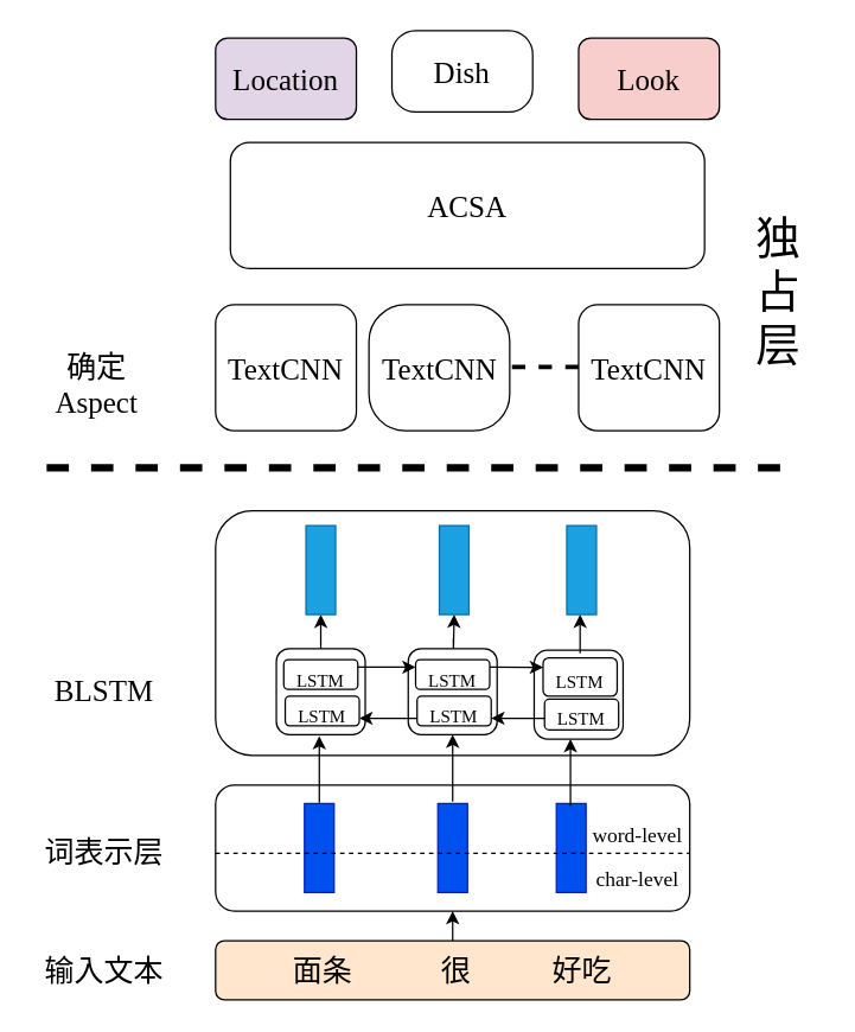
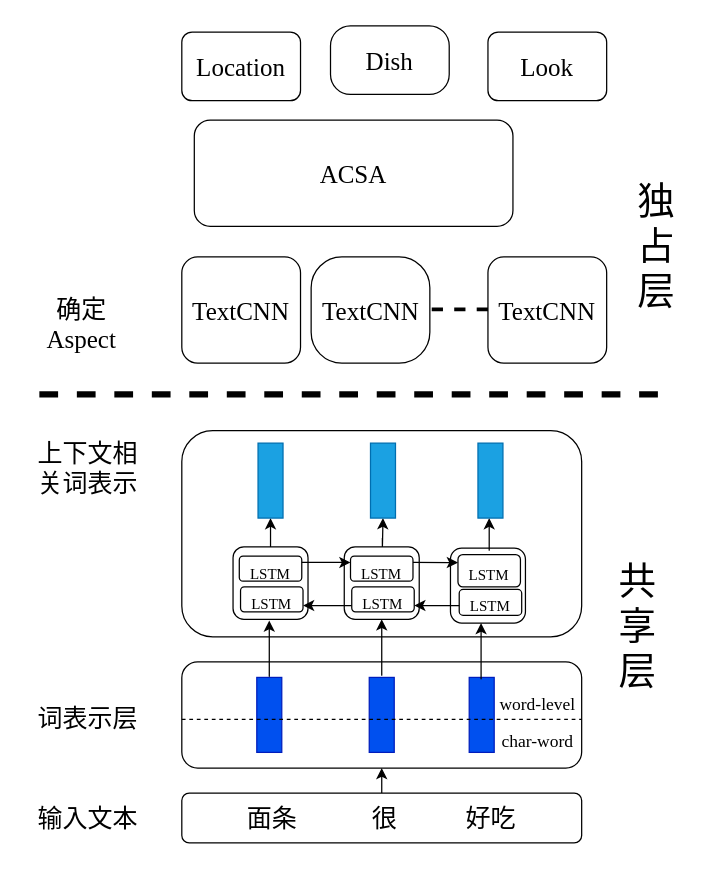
  <mxCell id="0" />
  <mxCell id="1" parent="0" />
  <mxCell id="2" value="" style="group" vertex="1" connectable="0" parent="1"><mxGeometry x="25" y="344" width="440" height="330" as="geometry" /></mxCell>
  <mxCell id="3" value="输入文本" style="rounded=1;whiteSpace=wrap;html=1;fontFamily=Times New Roman;fontSize=20;fillColor=none;strokeColor=none;" vertex="1" parent="2"><mxGeometry y="290" width="90" height="40" as="geometry" /></mxCell>
- <mxCell id="4" value="面条&amp;nbsp; &amp;nbsp; &amp;nbsp; &amp;nbsp; &amp;nbsp; &amp;nbsp; 很&amp;nbsp; &amp;nbsp; &amp;nbsp; &amp;nbsp; &amp;nbsp; &amp;nbsp;好吃" style="rounded=1;whiteSpace=wrap;html=1;fontFamily=Times New Roman;fontSize=20;fillColor=#ffe6cc;" vertex="1" parent="2"><mxGeometry x="120" y="290" width="320" height="40" as="geometry" /></mxCell>
+ <mxCell id="4" value="面条&amp;nbsp; &amp;nbsp; &amp;nbsp; &amp;nbsp; &amp;nbsp; &amp;nbsp; 很&amp;nbsp; &amp;nbsp; &amp;nbsp; &amp;nbsp; &amp;nbsp; &amp;nbsp;好吃" style="rounded=1;whiteSpace=wrap;html=1;fontFamily=Times New Roman;fontSize=20;" vertex="1" parent="2"><mxGeometry x="120" y="290" width="320" height="40" as="geometry" /></mxCell>
  <mxCell id="5" value="词表示层" style="rounded=1;whiteSpace=wrap;html=1;fontFamily=Times New Roman;fontSize=20;fillColor=none;strokeColor=none;" vertex="1" parent="2"><mxGeometry y="210" width="90" height="40" as="geometry" /></mxCell>
  <mxCell id="6" value="" style="rounded=1;whiteSpace=wrap;html=1;fontFamily=Times New Roman;fontSize=20;" vertex="1" parent="2"><mxGeometry x="120" y="185" width="320" height="85" as="geometry" /></mxCell>
  <mxCell id="7" style="edgeStyle=orthogonalEdgeStyle;rounded=0;orthogonalLoop=1;jettySize=auto;html=1;exitX=0.5;exitY=0;exitDx=0;exitDy=0;entryX=0.5;entryY=1;entryDx=0;entryDy=0;fontFamily=Times New Roman;fontSize=20;" edge="1" parent="2" source="4" target="6"><mxGeometry relative="1" as="geometry" /></mxCell>
  <mxCell id="8" value="" style="rounded=0;whiteSpace=wrap;html=1;fontFamily=Times New Roman;fontSize=20;fillColor=#0050ef;strokeColor=#001DBC;fontColor=#ffffff;" vertex="1" parent="2"><mxGeometry x="180" y="197.5" width="20" height="60" as="geometry" /></mxCell>
  <mxCell id="9" value="" style="rounded=0;whiteSpace=wrap;html=1;fontFamily=Times New Roman;fontSize=20;fillColor=#0050ef;strokeColor=#001DBC;fontColor=#ffffff;" vertex="1" parent="2"><mxGeometry x="270" y="197.5" width="20" height="60" as="geometry" /></mxCell>
  <mxCell id="10" value="" style="rounded=0;whiteSpace=wrap;html=1;fontFamily=Times New Roman;fontSize=20;fillColor=#0050ef;strokeColor=#001DBC;fontColor=#ffffff;" vertex="1" parent="2"><mxGeometry x="350" y="197.5" width="20" height="60" as="geometry" /></mxCell>
  <mxCell id="11" value="&lt;span style=&quot;font-size: 14px&quot;&gt;word-level&lt;/span&gt;" style="rounded=1;whiteSpace=wrap;html=1;fontFamily=Times New Roman;fontSize=20;fillColor=none;strokeColor=none;" vertex="1" parent="2"><mxGeometry x="370" y="202" width="70" height="28" as="geometry" /></mxCell>
- <mxCell id="12" value="&lt;span style=&quot;font-size: 14px&quot;&gt;char-level&lt;/span&gt;" style="rounded=1;whiteSpace=wrap;html=1;fontFamily=Times New Roman;fontSize=20;fillColor=none;strokeColor=none;" vertex="1" parent="2"><mxGeometry x="370" y="232" width="70" height="28" as="geometry" /></mxCell>
+ <mxCell id="12" value="&lt;span style=&quot;font-size: 14px&quot;&gt;char-word&lt;/span&gt;" style="rounded=1;whiteSpace=wrap;html=1;fontFamily=Times New Roman;fontSize=20;fillColor=none;strokeColor=none;" vertex="1" parent="2"><mxGeometry x="370" y="232" width="70" height="28" as="geometry" /></mxCell>
  <mxCell id="13" value="" style="endArrow=none;dashed=1;html=1;fontFamily=Times New Roman;fontSize=20;entryX=1;entryY=-0.036;entryDx=0;entryDy=0;entryPerimeter=0;" edge="1" parent="2" target="12"><mxGeometry width="50" height="50" relative="1" as="geometry"><mxPoint x="120" y="231" as="sourcePoint" /><mxPoint x="235" y="231.5" as="targetPoint" /></mxGeometry></mxCell>
  <mxCell id="14" value="" style="rounded=1;whiteSpace=wrap;html=1;fontFamily=Times New Roman;fontSize=20;" vertex="1" parent="2"><mxGeometry x="120" width="320" height="165" as="geometry" /></mxCell>
  <mxCell id="15" value="" style="group" vertex="1" connectable="0" parent="2"><mxGeometry x="161" y="93" width="60" height="58" as="geometry" /></mxCell>
  <mxCell id="16" value="" style="rounded=1;whiteSpace=wrap;html=1;fillColor=none;fontFamily=Times New Roman;fontSize=20;" vertex="1" parent="15"><mxGeometry width="60" height="58" as="geometry" /></mxCell>
  <mxCell id="17" value="&lt;font style=&quot;font-size: 12px&quot;&gt;LSTM&lt;/font&gt;" style="rounded=1;whiteSpace=wrap;html=1;fillColor=none;fontFamily=Times New Roman;fontSize=20;" vertex="1" parent="15"><mxGeometry x="5" y="7.5" width="50" height="20" as="geometry" /></mxCell>
  <mxCell id="18" value="&lt;font style=&quot;font-size: 12px&quot;&gt;LSTM&lt;/font&gt;" style="rounded=1;whiteSpace=wrap;html=1;fillColor=none;fontFamily=Times New Roman;fontSize=20;" vertex="1" parent="15"><mxGeometry x="6" y="32" width="50" height="20" as="geometry" /></mxCell>
  <mxCell id="19" value="" style="group" vertex="1" connectable="0" parent="2"><mxGeometry x="250" y="93" width="60" height="58" as="geometry" /></mxCell>
  <mxCell id="20" value="" style="rounded=1;whiteSpace=wrap;html=1;fillColor=none;fontFamily=Times New Roman;fontSize=20;" vertex="1" parent="19"><mxGeometry width="60" height="58" as="geometry" /></mxCell>
  <mxCell id="21" value="&lt;font style=&quot;font-size: 12px&quot;&gt;LSTM&lt;/font&gt;" style="rounded=1;whiteSpace=wrap;html=1;fillColor=none;fontFamily=Times New Roman;fontSize=20;" vertex="1" parent="19"><mxGeometry x="5" y="7.5" width="50" height="20" as="geometry" /></mxCell>
  <mxCell id="22" value="&lt;font style=&quot;font-size: 12px&quot;&gt;LSTM&lt;/font&gt;" style="rounded=1;whiteSpace=wrap;html=1;fillColor=none;fontFamily=Times New Roman;fontSize=20;" vertex="1" parent="19"><mxGeometry x="6" y="32" width="50" height="20" as="geometry" /></mxCell>
  <mxCell id="23" value="" style="group" vertex="1" connectable="0" parent="2"><mxGeometry x="336" y="94" width="60" height="60" as="geometry" /></mxCell>
  <mxCell id="24" value="" style="rounded=1;whiteSpace=wrap;html=1;fillColor=none;fontFamily=Times New Roman;fontSize=20;" vertex="1" parent="23"><mxGeometry x="-1" width="60" height="60.0" as="geometry" /></mxCell>
  <mxCell id="25" value="&lt;font style=&quot;font-size: 12px&quot;&gt;LSTM&lt;/font&gt;" style="rounded=1;whiteSpace=wrap;html=1;fillColor=none;fontFamily=Times New Roman;fontSize=20;" vertex="1" parent="23"><mxGeometry x="5" y="5.172" width="50" height="25.862" as="geometry" /></mxCell>
  <mxCell id="26" value="&lt;font style=&quot;font-size: 12px&quot;&gt;LSTM&lt;/font&gt;" style="rounded=1;whiteSpace=wrap;html=1;fillColor=none;fontFamily=Times New Roman;fontSize=20;" vertex="1" parent="23"><mxGeometry x="6" y="33.103" width="50" height="20.69" as="geometry" /></mxCell>
  <mxCell id="27" value="" style="endArrow=classic;html=1;fontFamily=Times New Roman;fontSize=20;" edge="1" parent="2"><mxGeometry width="50" height="50" relative="1" as="geometry"><mxPoint x="190" y="190" as="sourcePoint" /><mxPoint x="190" y="152" as="targetPoint" /><Array as="points"><mxPoint x="190" y="200" /></Array></mxGeometry></mxCell>
  <mxCell id="28" value="" style="endArrow=classic;html=1;fontFamily=Times New Roman;fontSize=20;" edge="1" parent="2"><mxGeometry width="50" height="50" relative="1" as="geometry"><mxPoint x="280" y="189" as="sourcePoint" /><mxPoint x="280" y="151" as="targetPoint" /><Array as="points"><mxPoint x="280" y="199" /></Array></mxGeometry></mxCell>
  <mxCell id="29" value="" style="endArrow=classic;html=1;fontFamily=Times New Roman;fontSize=20;" edge="1" parent="2"><mxGeometry width="50" height="50" relative="1" as="geometry"><mxPoint x="359.5" y="192" as="sourcePoint" /><mxPoint x="359.5" y="154" as="targetPoint" /><Array as="points"><mxPoint x="359.5" y="202" /></Array></mxGeometry></mxCell>
  <mxCell id="30" value="" style="endArrow=classic;html=1;fontFamily=Times New Roman;fontSize=20;entryX=0;entryY=0.25;entryDx=0;entryDy=0;exitX=1;exitY=0.25;exitDx=0;exitDy=0;" edge="1" parent="2" source="17" target="21"><mxGeometry width="50" height="50" relative="1" as="geometry"><mxPoint x="220" y="110" as="sourcePoint" /><mxPoint x="250" y="109.5" as="targetPoint" /></mxGeometry></mxCell>
  <mxCell id="31" value="" style="endArrow=classic;html=1;fontFamily=Times New Roman;fontSize=20;entryX=0;entryY=0.25;entryDx=0;entryDy=0;exitX=1;exitY=0.25;exitDx=0;exitDy=0;" edge="1" parent="2" source="21" target="25"><mxGeometry width="50" height="50" relative="1" as="geometry"><mxPoint x="236" y="126" as="sourcePoint" /><mxPoint x="275" y="126" as="targetPoint" /></mxGeometry></mxCell>
  <mxCell id="32" value="" style="endArrow=classic;html=1;fontFamily=Times New Roman;fontSize=20;exitX=0;exitY=0.75;exitDx=0;exitDy=0;entryX=1;entryY=0.75;entryDx=0;entryDy=0;" edge="1" parent="2" source="22" target="18"><mxGeometry width="50" height="50" relative="1" as="geometry"><mxPoint x="266" y="156" as="sourcePoint" /><mxPoint x="230" y="140" as="targetPoint" /></mxGeometry></mxCell>
  <mxCell id="33" value="" style="endArrow=classic;html=1;fontFamily=Times New Roman;fontSize=20;exitX=0;exitY=0.623;exitDx=0;exitDy=0;entryX=1;entryY=0.75;entryDx=0;entryDy=0;exitPerimeter=0;" edge="1" parent="2" source="26" target="22"><mxGeometry width="50" height="50" relative="1" as="geometry"><mxPoint x="342" y="143" as="sourcePoint" /><mxPoint x="303" y="135" as="targetPoint" /></mxGeometry></mxCell>
  <mxCell id="34" value="" style="endArrow=classic;html=1;fontFamily=Times New Roman;fontSize=20;" edge="1" parent="2"><mxGeometry width="50" height="50" relative="1" as="geometry"><mxPoint x="191" y="86" as="sourcePoint" /><mxPoint x="191" y="70" as="targetPoint" /><Array as="points"><mxPoint x="191" y="96" /></Array></mxGeometry></mxCell>
  <mxCell id="35" value="" style="endArrow=classic;html=1;fontFamily=Times New Roman;fontSize=20;" edge="1" parent="2"><mxGeometry width="50" height="50" relative="1" as="geometry"><mxPoint x="280.5" y="86" as="sourcePoint" /><mxPoint x="281" y="70" as="targetPoint" /><Array as="points"><mxPoint x="280.5" y="96" /></Array></mxGeometry></mxCell>
  <mxCell id="36" value="" style="endArrow=classic;html=1;fontFamily=Times New Roman;fontSize=20;" edge="1" parent="2"><mxGeometry width="50" height="50" relative="1" as="geometry"><mxPoint x="366" y="89" as="sourcePoint" /><mxPoint x="366" y="70" as="targetPoint" /><Array as="points"><mxPoint x="366" y="99" /></Array></mxGeometry></mxCell>
- <mxCell id="37" value="BLSTM" style="rounded=1;whiteSpace=wrap;html=1;fontFamily=Times New Roman;fontSize=20;fillColor=none;strokeColor=none;" vertex="1" parent="2"><mxGeometry y="100.5" width="90" height="40" as="geometry" /></mxCell>
  <mxCell id="38" value="" style="rounded=0;whiteSpace=wrap;html=1;fontFamily=Times New Roman;fontSize=20;fillColor=#1ba1e2;strokeColor=#006EAF;fontColor=#ffffff;" vertex="1" parent="2"><mxGeometry x="181" y="10" width="20" height="60" as="geometry" /></mxCell>
  <mxCell id="39" value="" style="rounded=0;whiteSpace=wrap;html=1;fontFamily=Times New Roman;fontSize=20;fillColor=#1ba1e2;strokeColor=#006EAF;fontColor=#ffffff;" vertex="1" parent="2"><mxGeometry x="271" y="10" width="20" height="60" as="geometry" /></mxCell>
  <mxCell id="40" value="" style="rounded=0;whiteSpace=wrap;html=1;fontFamily=Times New Roman;fontSize=20;fillColor=#1ba1e2;strokeColor=#006EAF;fontColor=#ffffff;" vertex="1" parent="2"><mxGeometry x="357" y="10" width="20" height="60" as="geometry" /></mxCell>
+ <mxCell id="41" value="上下文相关词表示" style="rounded=1;whiteSpace=wrap;html=1;fontFamily=Times New Roman;fontSize=20;fillColor=none;strokeColor=none;" vertex="1" parent="2"><mxGeometry y="10" width="90" height="40" as="geometry" /></mxCell>
  <mxCell id="42" value="" style="endArrow=none;dashed=1;html=1;fontFamily=Times New Roman;fontSize=20;strokeWidth=5;" edge="1" parent="1"><mxGeometry width="50" height="50" relative="1" as="geometry"><mxPoint x="31" y="315" as="sourcePoint" /><mxPoint x="540" y="315" as="targetPoint" /></mxGeometry></mxCell>
+ <mxCell id="43" value="&lt;font style=&quot;font-size: 30px&quot;&gt;共&lt;br&gt;享&lt;br&gt;层&lt;/font&gt;" style="rounded=1;whiteSpace=wrap;html=1;fontFamily=Times New Roman;fontSize=20;fillColor=none;strokeColor=none;" vertex="1" parent="1"><mxGeometry x="480" y="384" width="60" height="231" as="geometry" /></mxCell>
  <mxCell id="44" value="TextCNN" style="rounded=1;whiteSpace=wrap;html=1;fontFamily=Times New Roman;fontSize=20;" vertex="1" parent="1"><mxGeometry x="145" y="205" width="95" height="85" as="geometry" /></mxCell>
  <mxCell id="45" value="&lt;span style=&quot;white-space: normal&quot;&gt;TextCNN&lt;/span&gt;" style="rounded=1;whiteSpace=wrap;html=1;fontFamily=Times New Roman;fontSize=20;arcSize=29;" vertex="1" parent="1"><mxGeometry x="248.5" y="205" width="95" height="85" as="geometry" /></mxCell>
  <mxCell id="46" value="&lt;span style=&quot;white-space: normal&quot;&gt;TextCNN&lt;/span&gt;" style="rounded=1;whiteSpace=wrap;html=1;fontFamily=Times New Roman;fontSize=20;" vertex="1" parent="1"><mxGeometry x="390" y="205" width="95" height="85" as="geometry" /></mxCell>
  <mxCell id="47" value="" style="endArrow=none;dashed=1;html=1;strokeWidth=3;fontFamily=Times New Roman;fontSize=20;" edge="1" parent="1"><mxGeometry width="50" height="50" relative="1" as="geometry"><mxPoint x="345" y="247" as="sourcePoint" /><mxPoint x="395" y="247" as="targetPoint" /></mxGeometry></mxCell>
  <mxCell id="48" value="&lt;font style=&quot;font-size: 30px&quot;&gt;独占&lt;br&gt;层&lt;/font&gt;" style="rounded=1;whiteSpace=wrap;html=1;fontFamily=Times New Roman;fontSize=20;fillColor=none;strokeColor=none;" vertex="1" parent="1"><mxGeometry x="495" y="80" width="60" height="231" as="geometry" /></mxCell>
  <mxCell id="49" value="确定Aspect" style="rounded=1;whiteSpace=wrap;html=1;fontFamily=Times New Roman;fontSize=20;fillColor=none;strokeColor=none;" vertex="1" parent="1"><mxGeometry x="20" y="237.5" width="90" height="40" as="geometry" /></mxCell>
- <mxCell id="50" value="ACSA" style="rounded=1;whiteSpace=wrap;html=1;fontFamily=Times New Roman;fontSize=20;" vertex="1" parent="1"><mxGeometry x="155" y="95.5" width="320" height="85" as="geometry" /></mxCell>
- <mxCell id="51" value="Location" style="rounded=1;whiteSpace=wrap;html=1;fontFamily=Times New Roman;fontSize=20;fillColor=#e1d5e7;" vertex="1" parent="1"><mxGeometry x="145" y="25" width="95" height="55" as="geometry" /></mxCell>
+ <mxCell id="50" value="ACSA" style="rounded=1;whiteSpace=wrap;html=1;fontFamily=Times New Roman;fontSize=20;" vertex="1" parent="1"><mxGeometry x="155" y="95.5" width="255" height="85" as="geometry" /></mxCell>
+ <mxCell id="51" value="Location" style="rounded=1;whiteSpace=wrap;html=1;fontFamily=Times New Roman;fontSize=20;" vertex="1" parent="1"><mxGeometry x="145" y="25" width="95" height="55" as="geometry" /></mxCell>
  <mxCell id="52" value="Dish" style="rounded=1;whiteSpace=wrap;html=1;fontFamily=Times New Roman;fontSize=20;arcSize=29;" vertex="1" parent="1"><mxGeometry x="264" y="20" width="95" height="55" as="geometry" /></mxCell>
- <mxCell id="53" value="Look" style="rounded=1;whiteSpace=wrap;html=1;fontFamily=Times New Roman;fontSize=20;fillColor=#f8cecc;" vertex="1" parent="1"><mxGeometry x="390" y="25" width="95" height="55" as="geometry" /></mxCell>
+ <mxCell id="53" value="Look" style="rounded=1;whiteSpace=wrap;html=1;fontFamily=Times New Roman;fontSize=20;" vertex="1" parent="1"><mxGeometry x="390" y="25" width="95" height="55" as="geometry" /></mxCell>
